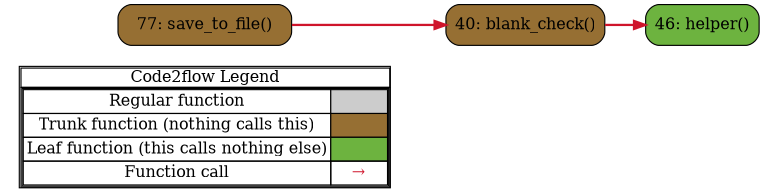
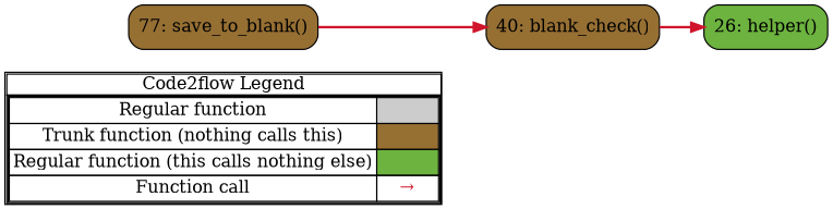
  digraph {
    concentrate=true
    rankdir=LR
    splines=ortho
    node [shape=rect fillcolor="#966F33" style="rounded,filled"]
    edge [color="#cf142b" penwidth=2]
-   n1 [label=<         <table cellspacing="0" cellpadding="0" border="1"><tr><td>Code2flow Legend</td></tr><tr><td>         <table cellspacing="0">         <tr><td>Regular function</td><td width="50px" bgcolor='#cccccc'></td></tr>         <tr><td>Trunk function (nothing calls this)</td><td bgcolor='#966F33'></td></tr>         <tr><td>Leaf function (this calls nothing else)</td><td bgcolor='#6db33f'></td></tr>         <tr><td>Function call</td><td><font color='#cf142b'>&#8594;</font></td></tr>         </table></td></tr></table>         > margin=0 shape=none fillcolor="" style=""]
+   n1 [label=<         <table cellspacing="0" cellpadding="0" border="1"><tr><td>Code2flow Legend</td></tr><tr><td>         <table cellspacing="0">         <tr><td>Regular function</td><td width="50px" bgcolor='#cccccc'></td></tr>         <tr><td>Trunk function (nothing calls this)</td><td bgcolor='#966F33'></td></tr>         <tr><td>Regular function (this calls nothing else)</td><td bgcolor='#6db33f'></td></tr>         <tr><td>Function call</td><td><font color='#cf142b'>&#8594;</font></td></tr>         </table></td></tr></table>         > margin=0 shape=none fillcolor="" style=""]
    n2 [label="40: blank_check()"]
-   n3 [label="77: save_to_file()"]
-   n4 [fillcolor="#6db33f" label="46: helper()"]
+   n3 [label="77: save_to_blank()"]
+   n4 [fillcolor="#6db33f" label="26: helper()"]
    subgraph sub_1 {
      label=legend
      rank=min
      n1
    }
    subgraph sub_2 {
      label="File: utils"
      style=dotted
      n2
      n3
      n4
    }
    n2 -> n4
    n3 -> n2
  }
